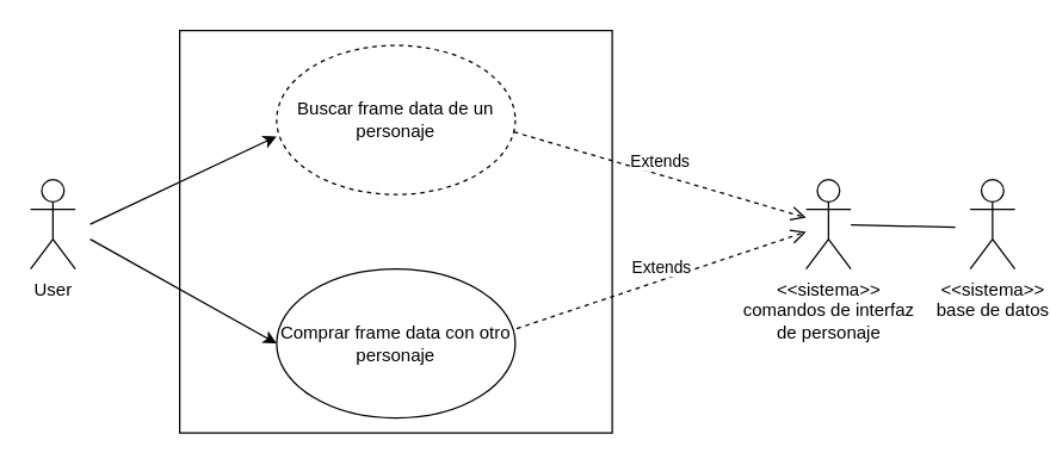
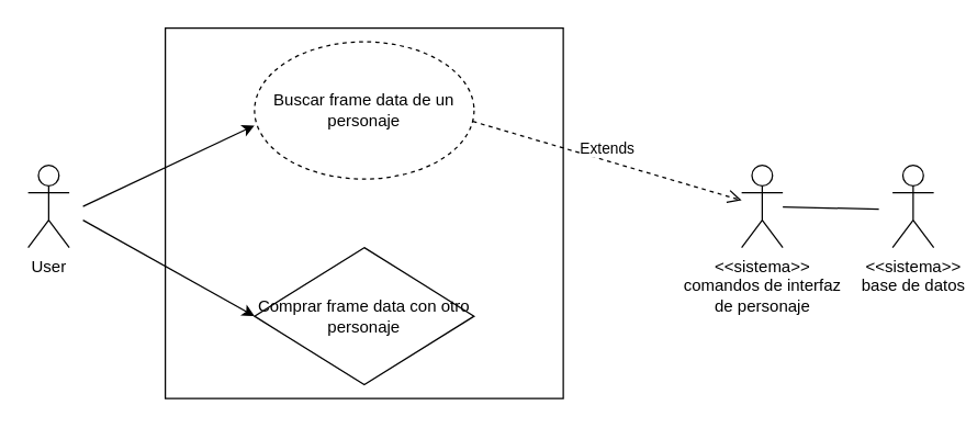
  <mxCell id="0" />
  <mxCell id="1" parent="0" />
  <mxCell id="2" value="" style="whiteSpace=wrap;html=1;" vertex="1" parent="1"><mxGeometry x="120" y="20" width="290" height="270" as="geometry" /></mxCell>
  <mxCell id="3" value="Buscar frame data de un personaje" style="ellipse;whiteSpace=wrap;html=1;dashed=1;" vertex="1" parent="1"><mxGeometry x="185" y="30" width="160" height="100" as="geometry" /></mxCell>
- <mxCell id="4" value="Comprar frame data con otro personaje" style="ellipse;whiteSpace=wrap;html=1;" vertex="1" parent="1"><mxGeometry x="185" y="180" width="160" height="100" as="geometry" /></mxCell>
+ <mxCell id="4" value="Comprar frame data con otro personaje" style="rhombus;whiteSpace=wrap;html=1;" vertex="1" parent="1"><mxGeometry x="185" y="180" width="160" height="100" as="geometry" /></mxCell>
  <mxCell id="5" value="User" style="shape=umlActor;verticalLabelPosition=bottom;verticalAlign=top;html=1;outlineConnect=0;" vertex="1" parent="1"><mxGeometry x="20" y="120" width="30" height="60" as="geometry" /></mxCell>
  <mxCell id="6" value="" style="endArrow=classic;html=1;entryX=0;entryY=0.61;entryDx=0;entryDy=0;entryPerimeter=0;" edge="1" parent="1" target="3"><mxGeometry width="50" height="50" relative="1" as="geometry"><mxPoint x="60" y="150" as="sourcePoint" /><mxPoint x="120" y="120" as="targetPoint" /></mxGeometry></mxCell>
  <mxCell id="7" value="" style="endArrow=classic;html=1;entryX=0;entryY=0.5;entryDx=0;entryDy=0;" edge="1" parent="1" target="4"><mxGeometry width="50" height="50" relative="1" as="geometry"><mxPoint x="60" y="160" as="sourcePoint" /><mxPoint x="450" y="410" as="targetPoint" /></mxGeometry></mxCell>
  <mxCell id="8" value="Extends" style="html=1;verticalAlign=bottom;endArrow=open;dashed=1;endSize=8;exitX=0.994;exitY=0.58;exitDx=0;exitDy=0;exitPerimeter=0;" edge="1" parent="1" source="3" target="9"><mxGeometry relative="1" as="geometry"><mxPoint x="470" y="430" as="sourcePoint" /><mxPoint x="390" y="430" as="targetPoint" /></mxGeometry></mxCell>
  <mxCell id="9" value="&lt;div&gt;&amp;lt;&amp;lt;sistema&amp;gt;&amp;gt;&lt;/div&gt;&lt;div&gt;comandos de interfaz&lt;/div&gt;&lt;div&gt;de personaje&lt;br&gt;&lt;/div&gt;" style="shape=umlActor;verticalLabelPosition=bottom;verticalAlign=top;html=1;" vertex="1" parent="1"><mxGeometry x="540" y="120" width="30" height="60" as="geometry" /></mxCell>
- <mxCell id="10" value="&lt;div&gt;Extends&lt;/div&gt;" style="html=1;verticalAlign=bottom;endArrow=open;dashed=1;endSize=8;exitX=1.006;exitY=0.4;exitDx=0;exitDy=0;exitPerimeter=0;" edge="1" parent="1" source="4" target="9"><mxGeometry relative="1" as="geometry"><mxPoint x="470" y="430" as="sourcePoint" /><mxPoint x="390" y="430" as="targetPoint" /></mxGeometry></mxCell>
  <mxCell id="11" value="&lt;div&gt;&amp;lt;&amp;lt;sistema&amp;gt;&amp;gt;&lt;/div&gt;&lt;div&gt;base de datos&lt;br&gt;&lt;/div&gt;" style="shape=umlActor;verticalLabelPosition=bottom;verticalAlign=top;html=1;outlineConnect=0;" vertex="1" parent="1"><mxGeometry x="650" y="120" width="30" height="60" as="geometry" /></mxCell>
  <mxCell id="12" value="" style="endArrow=none;html=1;" edge="1" parent="1" source="9"><mxGeometry width="50" height="50" relative="1" as="geometry"><mxPoint x="580" y="200" as="sourcePoint" /><mxPoint x="640" y="152" as="targetPoint" /></mxGeometry></mxCell>
